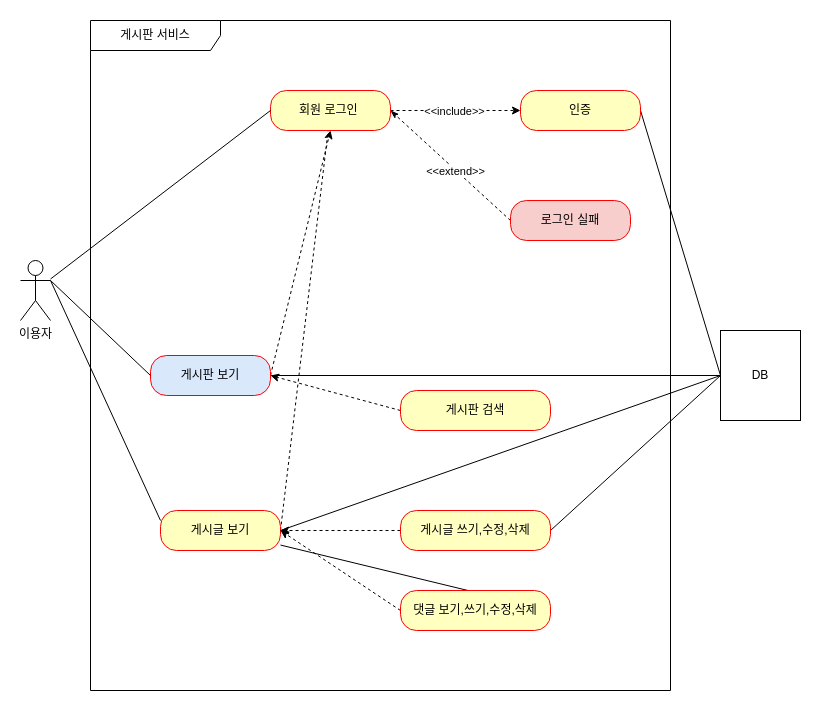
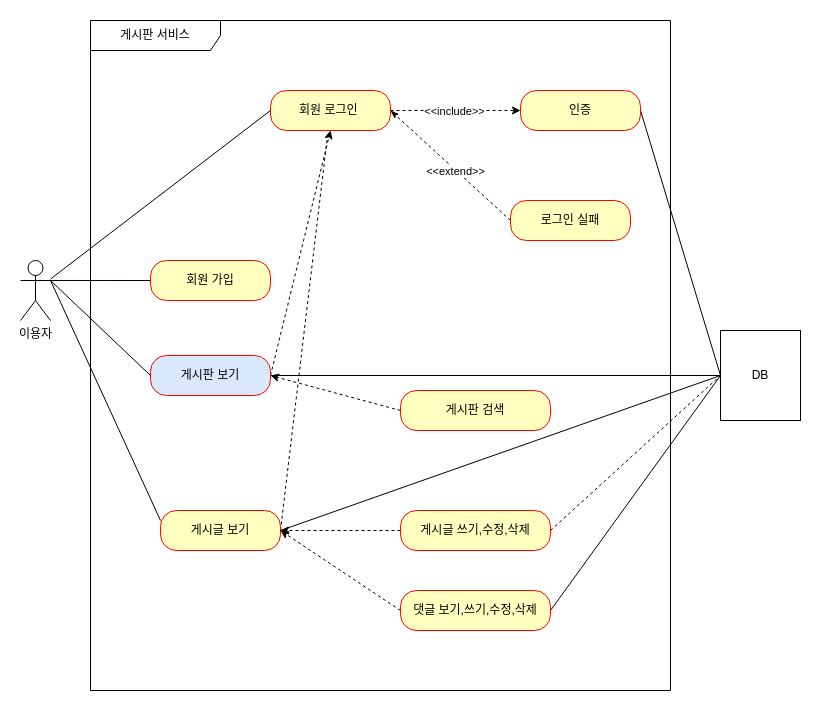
  <mxCell id="0" />
  <mxCell id="1" parent="0" />
  <mxCell id="2" value="이용자" style="shape=umlActor;verticalLabelPosition=bottom;verticalAlign=top;html=1;" parent="1" vertex="1"><mxGeometry x="20" y="260" width="30" height="60" as="geometry" /></mxCell>
  <mxCell id="3" value="게시판 서비스" style="shape=umlFrame;whiteSpace=wrap;html=1;pointerEvents=0;width=130;height=30;" parent="1" vertex="1"><mxGeometry x="90" y="20" width="580" height="670" as="geometry" /></mxCell>
+ <mxCell id="4" style="rounded=0;orthogonalLoop=1;jettySize=auto;html=1;exitX=0;exitY=0.5;exitDx=0;exitDy=0;entryX=1;entryY=0.333;entryDx=0;entryDy=0;entryPerimeter=0;endArrow=none;endFill=0;" parent="1" source="5" target="2" edge="1"><mxGeometry relative="1" as="geometry" /></mxCell>
+ <mxCell id="5" value="회원 가입" style="rounded=1;whiteSpace=wrap;html=1;arcSize=40;fontColor=#000000;fillColor=#ffffc0;strokeColor=#ff0000;" parent="1" vertex="1"><mxGeometry x="150" y="260" width="120" height="40" as="geometry" /></mxCell>
  <mxCell id="6" style="rounded=0;orthogonalLoop=1;jettySize=auto;html=1;exitX=1;exitY=0.5;exitDx=0;exitDy=0;entryX=0.5;entryY=1;entryDx=0;entryDy=0;dashed=1;" parent="1" source="8" target="13" edge="1"><mxGeometry relative="1" as="geometry" /></mxCell>
  <mxCell id="7" style="rounded=0;orthogonalLoop=1;jettySize=auto;html=1;exitX=1;exitY=0.5;exitDx=0;exitDy=0;entryX=0;entryY=0.5;entryDx=0;entryDy=0;endArrow=none;endFill=0;" edge="1" parent="1" source="8" target="30"><mxGeometry relative="1" as="geometry" /></mxCell>
  <mxCell id="8" value="게시판 보기" style="rounded=1;whiteSpace=wrap;html=1;arcSize=40;fontColor=#000000;fillColor=#dae8fc;strokeColor=#ff0000;" parent="1" vertex="1"><mxGeometry x="150" y="355" width="120" height="40" as="geometry" /></mxCell>
  <mxCell id="9" style="rounded=0;orthogonalLoop=1;jettySize=auto;html=1;exitX=1;exitY=0.5;exitDx=0;exitDy=0;dashed=1;endArrow=none;" parent="1" source="10" target="13" edge="1"><mxGeometry relative="1" as="geometry" /></mxCell>
  <mxCell id="10" value="게시글 보기" style="rounded=1;whiteSpace=wrap;html=1;arcSize=40;fontColor=#000000;fillColor=#ffffc0;strokeColor=#ff0000;" parent="1" vertex="1"><mxGeometry x="160" y="510" width="120" height="40" as="geometry" /></mxCell>
  <mxCell id="11" style="edgeStyle=orthogonalEdgeStyle;rounded=0;orthogonalLoop=1;jettySize=auto;html=1;exitX=1;exitY=0.5;exitDx=0;exitDy=0;dashed=1;startArrow=none;startFill=0;" parent="1" source="13" target="15" edge="1"><mxGeometry relative="1" as="geometry" /></mxCell>
  <mxCell id="12" value="&amp;lt;&amp;lt;include&amp;gt;&amp;gt;" style="edgeLabel;html=1;align=center;verticalAlign=middle;resizable=0;points=[];" parent="11" vertex="1" connectable="0"><mxGeometry x="-0.235" relative="1" as="geometry"><mxPoint x="13" as="offset" /></mxGeometry></mxCell>
  <mxCell id="13" value="회원 로그인&amp;nbsp;" style="rounded=1;whiteSpace=wrap;html=1;arcSize=40;fontColor=#000000;fillColor=#ffffc0;strokeColor=#ff0000;" parent="1" vertex="1"><mxGeometry x="270" y="90" width="120" height="40" as="geometry" /></mxCell>
  <mxCell id="14" style="rounded=0;orthogonalLoop=1;jettySize=auto;html=1;exitX=1;exitY=0.5;exitDx=0;exitDy=0;entryX=0;entryY=0.5;entryDx=0;entryDy=0;endArrow=none;endFill=0;" edge="1" parent="1" source="15" target="30"><mxGeometry relative="1" as="geometry" /></mxCell>
  <mxCell id="15" value="인증" style="rounded=1;whiteSpace=wrap;html=1;arcSize=40;fontColor=#000000;fillColor=#ffffc0;strokeColor=#ff0000;" parent="1" vertex="1"><mxGeometry x="520" y="90" width="120" height="40" as="geometry" /></mxCell>
  <mxCell id="16" style="rounded=0;orthogonalLoop=1;jettySize=auto;html=1;exitX=0;exitY=0.5;exitDx=0;exitDy=0;entryX=1;entryY=0.5;entryDx=0;entryDy=0;endArrow=classicThin;endFill=1;dashed=1;" parent="1" source="18" target="13" edge="1"><mxGeometry relative="1" as="geometry" /></mxCell>
  <mxCell id="17" value="&amp;lt;&amp;lt;extend&amp;gt;&amp;gt;" style="edgeLabel;html=1;align=center;verticalAlign=middle;resizable=0;points=[];" parent="16" vertex="1" connectable="0"><mxGeometry x="-0.086" y="2" relative="1" as="geometry"><mxPoint y="-1" as="offset" /></mxGeometry></mxCell>
- <mxCell id="18" value="로그인 실패" style="rounded=1;whiteSpace=wrap;html=1;arcSize=40;fontColor=#000000;fillColor=#f8cecc;strokeColor=#ff0000;" parent="1" vertex="1"><mxGeometry x="510" y="200" width="120" height="40" as="geometry" /></mxCell>
+ <mxCell id="18" value="로그인 실패" style="rounded=1;whiteSpace=wrap;html=1;arcSize=40;fontColor=#000000;fillColor=#ffffc0;strokeColor=#ff0000;" parent="1" vertex="1"><mxGeometry x="510" y="200" width="120" height="40" as="geometry" /></mxCell>
  <mxCell id="19" style="rounded=0;orthogonalLoop=1;jettySize=auto;html=1;exitX=0;exitY=0.5;exitDx=0;exitDy=0;dashed=1;entryX=1;entryY=0.5;entryDx=0;entryDy=0;" parent="1" source="20" target="8" edge="1"><mxGeometry relative="1" as="geometry" /></mxCell>
  <mxCell id="20" value="게시판 검색" style="rounded=1;whiteSpace=wrap;html=1;arcSize=40;fontColor=#000000;fillColor=#ffffc0;strokeColor=#ff0000;" parent="1" vertex="1"><mxGeometry x="400" y="390" width="150" height="40" as="geometry" /></mxCell>
  <mxCell id="21" style="rounded=0;orthogonalLoop=1;jettySize=auto;html=1;exitX=0;exitY=0.5;exitDx=0;exitDy=0;entryX=1;entryY=0.5;entryDx=0;entryDy=0;dashed=1;" parent="1" source="23" target="10" edge="1"><mxGeometry relative="1" as="geometry" /></mxCell>
- <mxCell id="22" style="rounded=0;orthogonalLoop=1;jettySize=auto;html=1;exitX=1;exitY=0.5;exitDx=0;exitDy=0;entryX=0;entryY=0.5;entryDx=0;entryDy=0;endArrow=none;endFill=0;" edge="1" parent="1" source="23" target="30"><mxGeometry relative="1" as="geometry" /></mxCell>
+ <mxCell id="22" style="rounded=0;orthogonalLoop=1;jettySize=auto;html=1;exitX=1;exitY=0.5;exitDx=0;exitDy=0;entryX=0;entryY=0.5;entryDx=0;entryDy=0;endArrow=none;endFill=0;dashed=1;" edge="1" parent="1" source="23" target="30"><mxGeometry relative="1" as="geometry" /></mxCell>
  <mxCell id="23" value="게시글 쓰기,수정,삭제" style="rounded=1;whiteSpace=wrap;html=1;arcSize=40;fontColor=#000000;fillColor=#ffffc0;strokeColor=#ff0000;" parent="1" vertex="1"><mxGeometry x="400" y="510" width="150" height="40" as="geometry" /></mxCell>
  <mxCell id="24" style="rounded=0;orthogonalLoop=1;jettySize=auto;html=1;exitX=0;exitY=0.5;exitDx=0;exitDy=0;dashed=1;" parent="1" source="26" edge="1"><mxGeometry relative="1" as="geometry"><mxPoint x="280" y="530" as="targetPoint" /></mxGeometry></mxCell>
- <mxCell id="25" style="rounded=0;orthogonalLoop=1;jettySize=auto;html=1;exitX=1;exitY=0.5;exitDx=0;exitDy=0;endArrow=none;endFill=0;" edge="1" parent="1" source="26" target="10"><mxGeometry relative="1" as="geometry"><mxPoint x="720" y="370" as="targetPoint" /></mxGeometry></mxCell>
+ <mxCell id="25" style="rounded=0;orthogonalLoop=1;jettySize=auto;html=1;exitX=1;exitY=0.5;exitDx=0;exitDy=0;endArrow=none;endFill=0;entryX=0;entryY=0.5;entryDx=0;entryDy=0;" edge="1" parent="1" source="26" target="30"><mxGeometry relative="1" as="geometry"><mxPoint x="720" y="370" as="targetPoint" /></mxGeometry></mxCell>
  <mxCell id="26" value="댓글 보기,쓰기,수정,삭제" style="rounded=1;whiteSpace=wrap;html=1;arcSize=40;fontColor=#000000;fillColor=#ffffc0;strokeColor=#ff0000;" parent="1" vertex="1"><mxGeometry x="400" y="590" width="150" height="40" as="geometry" /></mxCell>
  <mxCell id="27" style="rounded=0;orthogonalLoop=1;jettySize=auto;html=1;exitX=0;exitY=0.5;exitDx=0;exitDy=0;endArrow=none;endFill=0;" parent="1" source="13" target="2" edge="1"><mxGeometry relative="1" as="geometry"><mxPoint x="180" y="170" as="sourcePoint" /><mxPoint x="60" y="220" as="targetPoint" /></mxGeometry></mxCell>
  <mxCell id="28" style="rounded=0;orthogonalLoop=1;jettySize=auto;html=1;exitX=0;exitY=0.5;exitDx=0;exitDy=0;endArrow=none;endFill=0;entryX=1;entryY=0.333;entryDx=0;entryDy=0;entryPerimeter=0;" parent="1" source="8" target="2" edge="1"><mxGeometry relative="1" as="geometry"><mxPoint x="160" y="290" as="sourcePoint" /><mxPoint x="60" y="300" as="targetPoint" /></mxGeometry></mxCell>
  <mxCell id="29" style="rounded=0;orthogonalLoop=1;jettySize=auto;html=1;exitX=0;exitY=0.25;exitDx=0;exitDy=0;endArrow=none;endFill=0;entryX=1;entryY=0.333;entryDx=0;entryDy=0;entryPerimeter=0;" parent="1" source="10" target="2" edge="1"><mxGeometry relative="1" as="geometry"><mxPoint x="180" y="505" as="sourcePoint" /><mxPoint x="80" y="410" as="targetPoint" /></mxGeometry></mxCell>
  <mxCell id="30" value="DB" style="html=1;dropTarget=0;whiteSpace=wrap;" vertex="1" parent="1"><mxGeometry x="720" y="330" width="80" height="90" as="geometry" /></mxCell>
  <mxCell id="31" style="edgeStyle=orthogonalEdgeStyle;rounded=0;orthogonalLoop=1;jettySize=auto;html=1;exitX=0.5;exitY=1;exitDx=0;exitDy=0;" edge="1" parent="1" source="15" target="15"><mxGeometry relative="1" as="geometry" /></mxCell>
  <mxCell id="32" style="rounded=0;orthogonalLoop=1;jettySize=auto;html=1;exitX=1;exitY=0.5;exitDx=0;exitDy=0;entryX=0;entryY=0.5;entryDx=0;entryDy=0;endArrow=none;endFill=0;" edge="1" parent="1" source="10" target="30"><mxGeometry relative="1" as="geometry"><mxPoint x="330" y="475" as="sourcePoint" /><mxPoint x="770" y="400" as="targetPoint" /></mxGeometry></mxCell>
